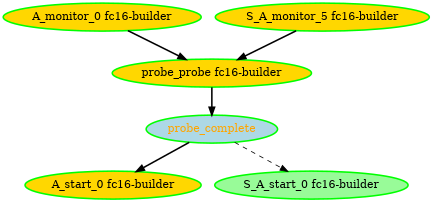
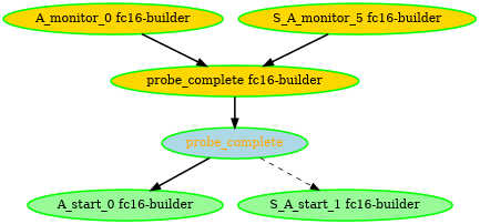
  digraph {
    node [color=green fillcolor=gold fontcolor=black style="bold,filled"]
    edge [style=bold]
    "A_monitor_0 fc16-builder"
-   "probe_complete fc16-builder" [label="probe_probe fc16-builder"]
+   "probe_complete fc16-builder"
    probe_complete [fillcolor=lightblue fontcolor=orange]
-   "A_start_0 fc16-builder"
-   "S_A_start_0 fc16-builder" [fillcolor=palegreen]
+   "A_start_0 fc16-builder" [fillcolor=palegreen]
+   "S_A_start_0 fc16-builder" [fillcolor=palegreen label="S_A_start_1 fc16-builder"]
    n6 [label="S_A_monitor_5 fc16-builder"]
    "A_monitor_0 fc16-builder" -> "probe_complete fc16-builder"
    "probe_complete fc16-builder" -> probe_complete
    probe_complete -> "A_start_0 fc16-builder"
    probe_complete -> "S_A_start_0 fc16-builder" [style=dashed]
    n6 -> "probe_complete fc16-builder"
  }
